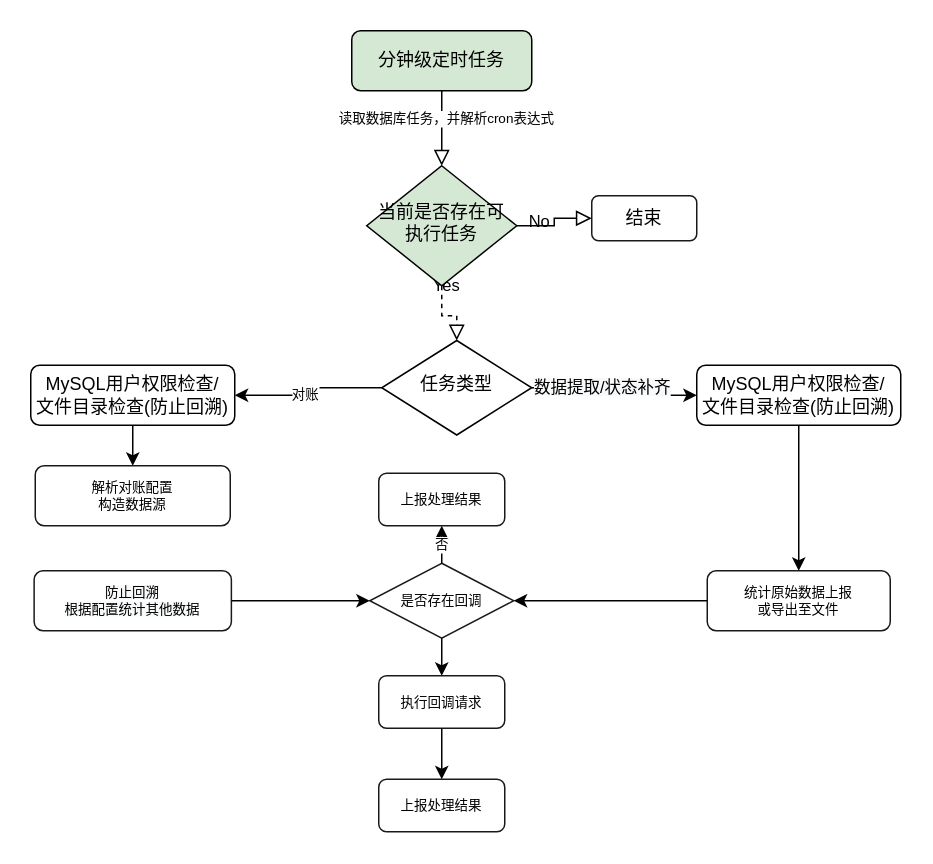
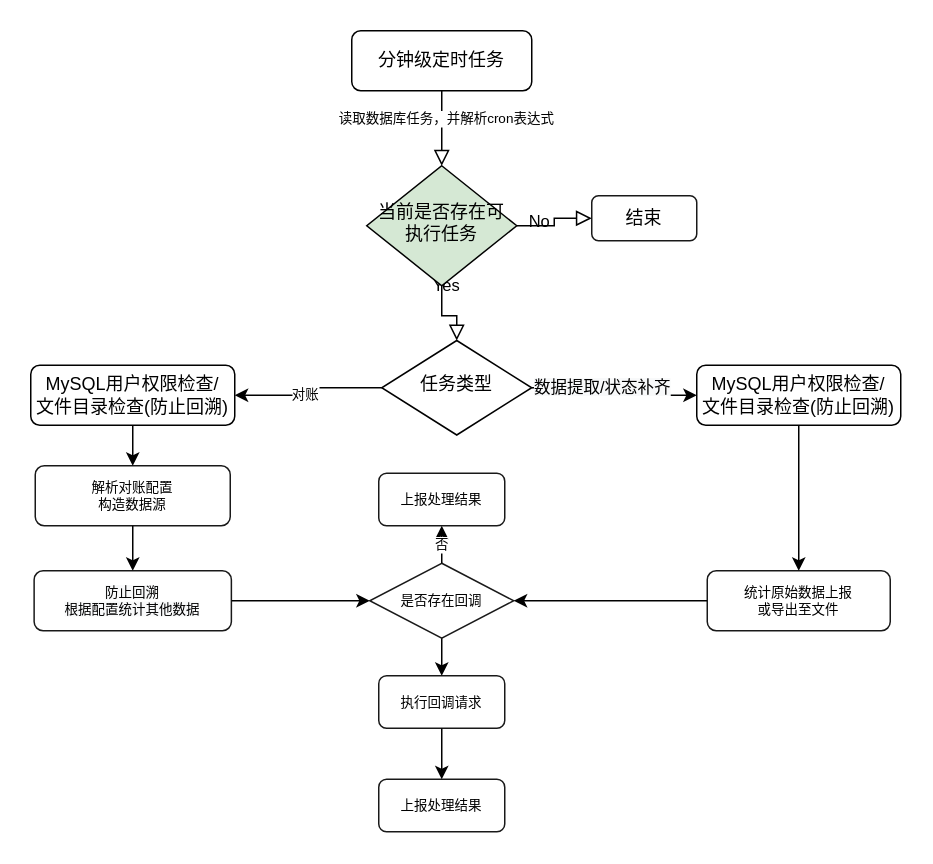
  <mxCell id="0" />
  <mxCell id="1" parent="0" />
  <mxCell id="2" value="" style="rounded=0;html=1;jettySize=auto;orthogonalLoop=1;fontSize=11;endArrow=block;endFill=0;endSize=8;strokeWidth=1;shadow=0;labelBackgroundColor=none;edgeStyle=orthogonalEdgeStyle;" parent="1" source="4" target="7" edge="1"><mxGeometry relative="1" as="geometry" /></mxCell>
  <mxCell id="3" value="&lt;font style=&quot;font-size: 9px;&quot;&gt;读取数据库任务，并解析cron表达式&lt;/font&gt;" style="edgeLabel;html=1;align=center;verticalAlign=middle;resizable=0;points=[];fontSize=9;" vertex="1" connectable="0" parent="2"><mxGeometry x="-0.264" y="2" relative="1" as="geometry"><mxPoint as="offset" /></mxGeometry></mxCell>
- <mxCell id="4" value="分钟级定时任务" style="rounded=1;whiteSpace=wrap;html=1;fontSize=12;glass=0;strokeWidth=1;shadow=0;fillColor=#d5e8d4;" parent="1" vertex="1"><mxGeometry x="234" y="20" width="120" height="40" as="geometry" /></mxCell>
- <mxCell id="5" value="Yes" style="rounded=0;html=1;jettySize=auto;orthogonalLoop=1;fontSize=11;endArrow=block;endFill=0;endSize=8;strokeWidth=1;shadow=0;labelBackgroundColor=none;edgeStyle=orthogonalEdgeStyle;dashed=1;" parent="1" source="7" target="13" edge="1"><mxGeometry y="20" relative="1" as="geometry"><mxPoint as="offset" /></mxGeometry></mxCell>
+ <mxCell id="4" value="分钟级定时任务" style="rounded=1;whiteSpace=wrap;html=1;fontSize=12;glass=0;strokeWidth=1;shadow=0;" parent="1" vertex="1"><mxGeometry x="234" y="20" width="120" height="40" as="geometry" /></mxCell>
+ <mxCell id="5" value="Yes" style="rounded=0;html=1;jettySize=auto;orthogonalLoop=1;fontSize=11;endArrow=block;endFill=0;endSize=8;strokeWidth=1;shadow=0;labelBackgroundColor=none;edgeStyle=orthogonalEdgeStyle;" parent="1" source="7" target="13" edge="1"><mxGeometry y="20" relative="1" as="geometry"><mxPoint as="offset" /></mxGeometry></mxCell>
  <mxCell id="6" value="No" style="edgeStyle=orthogonalEdgeStyle;rounded=0;html=1;jettySize=auto;orthogonalLoop=1;fontSize=11;endArrow=block;endFill=0;endSize=8;strokeWidth=1;shadow=0;labelBackgroundColor=none;" parent="1" source="7" target="8" edge="1"><mxGeometry y="10" relative="1" as="geometry"><mxPoint as="offset" /></mxGeometry></mxCell>
  <mxCell id="7" value="当前是否存在可执行任务" style="rhombus;whiteSpace=wrap;html=1;shadow=0;fontFamily=Helvetica;fontSize=12;align=center;strokeWidth=1;spacing=6;spacingTop=-4;fillColor=#d5e8d4;" parent="1" vertex="1"><mxGeometry x="244" y="110" width="100" height="80" as="geometry" /></mxCell>
  <mxCell id="8" value="结束" style="rounded=1;whiteSpace=wrap;html=1;fontSize=12;glass=0;strokeWidth=1;shadow=0;opacity=90;" parent="1" vertex="1"><mxGeometry x="394" y="130" width="70" height="30" as="geometry" /></mxCell>
  <mxCell id="9" style="edgeStyle=orthogonalEdgeStyle;rounded=0;orthogonalLoop=1;jettySize=auto;html=1;entryX=1;entryY=0.5;entryDx=0;entryDy=0;fontSize=9;" edge="1" parent="1" source="13" target="17"><mxGeometry relative="1" as="geometry" /></mxCell>
  <mxCell id="10" value="对账" style="edgeLabel;html=1;align=center;verticalAlign=middle;resizable=0;points=[];fontSize=9;" vertex="1" connectable="0" parent="9"><mxGeometry x="0.101" y="-1" relative="1" as="geometry"><mxPoint as="offset" /></mxGeometry></mxCell>
  <mxCell id="11" style="edgeStyle=orthogonalEdgeStyle;rounded=0;orthogonalLoop=1;jettySize=auto;html=1;entryX=0;entryY=0.5;entryDx=0;entryDy=0;fontSize=9;" edge="1" parent="1" source="13" target="15"><mxGeometry relative="1" as="geometry" /></mxCell>
  <mxCell id="12" value="&lt;span style=&quot;font-size: 11px ; background-color: rgb(248 , 249 , 250)&quot;&gt;数据提取/状态补齐&lt;/span&gt;" style="edgeLabel;html=1;align=center;verticalAlign=middle;resizable=0;points=[];fontSize=9;" vertex="1" connectable="0" parent="11"><mxGeometry x="-0.196" y="1" relative="1" as="geometry"><mxPoint as="offset" /></mxGeometry></mxCell>
  <mxCell id="13" value="任务类型" style="rhombus;whiteSpace=wrap;html=1;shadow=0;fontFamily=Helvetica;fontSize=12;align=center;strokeWidth=1;spacing=6;spacingTop=-4;" parent="1" vertex="1"><mxGeometry x="254" y="226.5" width="100" height="63" as="geometry" /></mxCell>
  <mxCell id="14" style="edgeStyle=orthogonalEdgeStyle;rounded=0;orthogonalLoop=1;jettySize=auto;html=1;exitX=0.5;exitY=1;exitDx=0;exitDy=0;entryX=0.5;entryY=0;entryDx=0;entryDy=0;fontSize=9;" edge="1" parent="1" source="15" target="23"><mxGeometry relative="1" as="geometry" /></mxCell>
  <mxCell id="15" value="MySQL用户权限检查/&lt;br&gt;文件目录检查(防止回溯)" style="rounded=1;whiteSpace=wrap;html=1;fontSize=12;glass=0;strokeWidth=1;shadow=0;" parent="1" vertex="1"><mxGeometry x="464" y="243" width="136" height="40" as="geometry" /></mxCell>
  <mxCell id="16" style="edgeStyle=orthogonalEdgeStyle;rounded=0;orthogonalLoop=1;jettySize=auto;html=1;entryX=0.5;entryY=0;entryDx=0;entryDy=0;fontSize=9;" edge="1" parent="1" source="17" target="19"><mxGeometry relative="1" as="geometry" /></mxCell>
  <mxCell id="17" value="MySQL用户权限检查/&lt;br&gt;文件目录检查(防止回溯)" style="rounded=1;whiteSpace=wrap;html=1;fontSize=12;glass=0;strokeWidth=1;shadow=0;" vertex="1" parent="1"><mxGeometry x="20" y="243" width="136" height="40" as="geometry" /></mxCell>
+ <mxCell id="18" style="edgeStyle=orthogonalEdgeStyle;rounded=0;orthogonalLoop=1;jettySize=auto;html=1;entryX=0.5;entryY=0;entryDx=0;entryDy=0;fontSize=9;" edge="1" parent="1" source="19" target="21"><mxGeometry relative="1" as="geometry" /></mxCell>
  <mxCell id="19" value="解析对账配置&lt;br&gt;构造数据源&lt;br&gt;" style="rounded=1;whiteSpace=wrap;html=1;fontSize=9;opacity=90;" vertex="1" parent="1"><mxGeometry x="23" y="310" width="130" height="40" as="geometry" /></mxCell>
  <mxCell id="20" style="edgeStyle=orthogonalEdgeStyle;rounded=0;orthogonalLoop=1;jettySize=auto;html=1;entryX=0;entryY=0.5;entryDx=0;entryDy=0;fontSize=9;" edge="1" parent="1" source="21" target="27"><mxGeometry relative="1" as="geometry" /></mxCell>
  <mxCell id="21" value="&lt;span style=&quot;color: rgb(0 , 0 , 0) ; font-family: &amp;#34;helvetica&amp;#34; ; font-size: 9px ; font-style: normal ; font-weight: 400 ; letter-spacing: normal ; text-align: center ; text-indent: 0px ; text-transform: none ; word-spacing: 0px ; background-color: rgb(248 , 249 , 250) ; display: inline ; float: none&quot;&gt;防止回溯&lt;/span&gt;&lt;br style=&quot;color: rgb(0 , 0 , 0) ; font-family: &amp;#34;helvetica&amp;#34; ; font-size: 9px ; font-style: normal ; font-weight: 400 ; letter-spacing: normal ; text-align: center ; text-indent: 0px ; text-transform: none ; word-spacing: 0px ; background-color: rgb(248 , 249 , 250)&quot;&gt;&lt;span style=&quot;color: rgb(0 , 0 , 0) ; font-family: &amp;#34;helvetica&amp;#34; ; font-size: 9px ; font-style: normal ; font-weight: 400 ; letter-spacing: normal ; text-align: center ; text-indent: 0px ; text-transform: none ; word-spacing: 0px ; background-color: rgb(248 , 249 , 250) ; display: inline ; float: none&quot;&gt;根据配置统计其他数据&lt;/span&gt;" style="rounded=1;whiteSpace=wrap;html=1;fontSize=9;opacity=90;" vertex="1" parent="1"><mxGeometry x="22.25" y="380" width="131.5" height="40" as="geometry" /></mxCell>
  <mxCell id="22" style="edgeStyle=orthogonalEdgeStyle;rounded=0;orthogonalLoop=1;jettySize=auto;html=1;entryX=1;entryY=0.5;entryDx=0;entryDy=0;fontSize=9;" edge="1" parent="1" source="23" target="27"><mxGeometry relative="1" as="geometry" /></mxCell>
  <mxCell id="23" value="统计原始数据上报&lt;br&gt;或导出至文件" style="rounded=1;whiteSpace=wrap;html=1;fontSize=9;opacity=90;" vertex="1" parent="1"><mxGeometry x="471" y="380" width="122" height="40" as="geometry" /></mxCell>
  <mxCell id="24" style="edgeStyle=orthogonalEdgeStyle;rounded=0;orthogonalLoop=1;jettySize=auto;html=1;exitX=0.5;exitY=1;exitDx=0;exitDy=0;fontSize=9;" edge="1" parent="1" source="13" target="13"><mxGeometry relative="1" as="geometry" /></mxCell>
  <mxCell id="25" value="否" style="edgeStyle=orthogonalEdgeStyle;rounded=0;orthogonalLoop=1;jettySize=auto;html=1;fontSize=9;" edge="1" parent="1" source="27" target="28"><mxGeometry relative="1" as="geometry" /></mxCell>
  <mxCell id="26" style="edgeStyle=orthogonalEdgeStyle;rounded=0;orthogonalLoop=1;jettySize=auto;html=1;entryX=0.5;entryY=0;entryDx=0;entryDy=0;fontSize=9;" edge="1" parent="1" source="27" target="31"><mxGeometry relative="1" as="geometry" /></mxCell>
  <mxCell id="27" value="是否存在回调" style="rhombus;whiteSpace=wrap;html=1;fontSize=9;opacity=90;" vertex="1" parent="1"><mxGeometry x="246" y="375" width="96" height="50" as="geometry" /></mxCell>
  <mxCell id="28" value="上报处理结果" style="rounded=1;whiteSpace=wrap;html=1;fontSize=9;opacity=90;" vertex="1" parent="1"><mxGeometry x="252" y="315" width="84" height="35" as="geometry" /></mxCell>
  <mxCell id="29" value="上报处理结果" style="rounded=1;whiteSpace=wrap;html=1;fontSize=9;opacity=90;" vertex="1" parent="1"><mxGeometry x="252" y="519" width="84" height="35" as="geometry" /></mxCell>
  <mxCell id="30" style="edgeStyle=orthogonalEdgeStyle;rounded=0;orthogonalLoop=1;jettySize=auto;html=1;entryX=0.5;entryY=0;entryDx=0;entryDy=0;fontSize=9;" edge="1" parent="1" source="31" target="29"><mxGeometry relative="1" as="geometry" /></mxCell>
  <mxCell id="31" value="执行回调请求" style="rounded=1;whiteSpace=wrap;html=1;fontSize=9;opacity=90;" vertex="1" parent="1"><mxGeometry x="252" y="450" width="84" height="35" as="geometry" /></mxCell>
